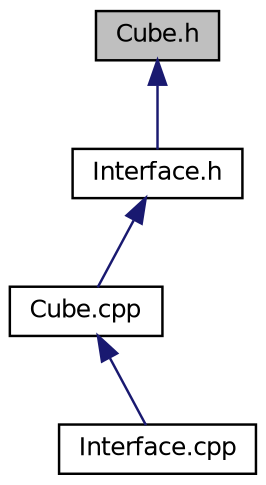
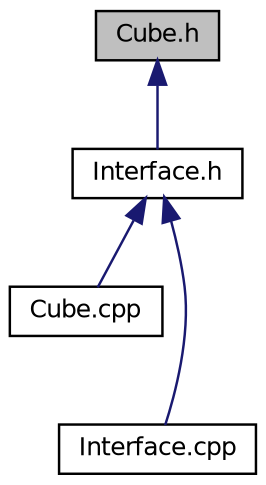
  digraph {
    node [color=black fillcolor=white fontname=Helvetica fontsize=10 shape=record style=filled]
    edge [color=midnightblue dir=back fontname=Helvetica fontsize=10 labelfontname=Helvetica labelfontsize=10 style=solid]
    n1 [fillcolor=grey75 fontcolor=black height=0.2 label="Cube.h" width=0.4]
    n2 [height=0.2 label="Interface.h" width=0.4]
    n3 [height=0.2 label="Cube.cpp" width=0.4]
    n4 [height=0.2 label="Interface.cpp" width=0.4]
    n1 -> n2
    n2 -> n3
-   n3 -> n4
+   n2 -> n4
  }
